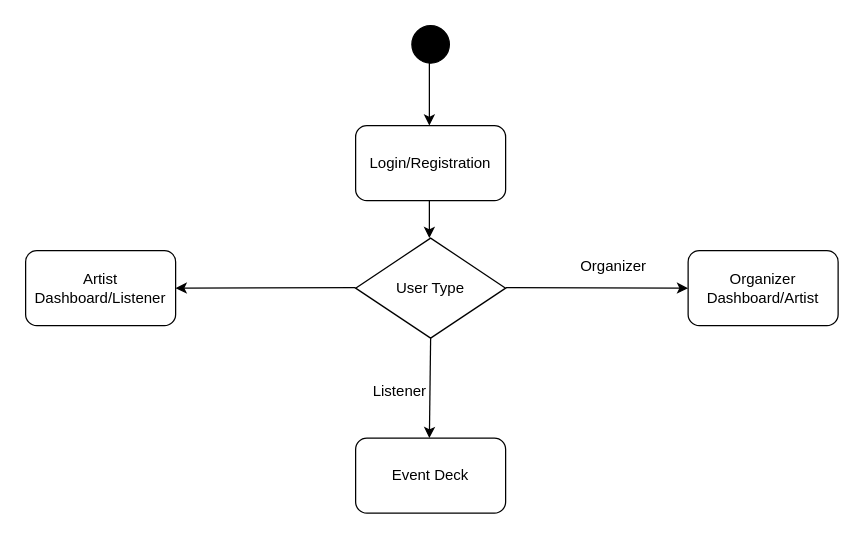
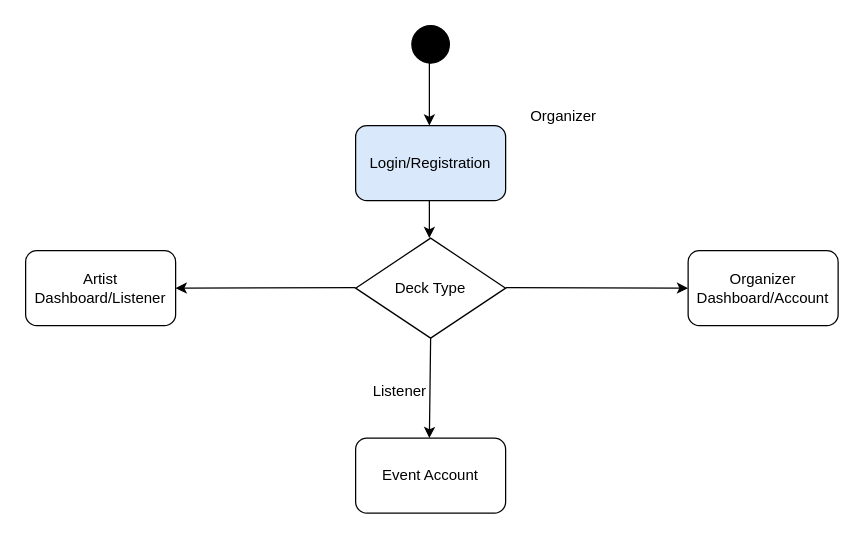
  <mxCell id="0" />
  <mxCell id="1" parent="0" />
  <mxCell id="2" value="" style="ellipse;whiteSpace=wrap;html=1;aspect=fixed;fillColor=#000000;" vertex="1" parent="1"><mxGeometry x="329" y="20" width="30" height="30" as="geometry" /></mxCell>
  <mxCell id="3" value="" style="endArrow=classic;html=1;rounded=0;" edge="1" parent="1"><mxGeometry width="50" height="50" relative="1" as="geometry"><mxPoint x="343" y="20" as="sourcePoint" /><mxPoint x="343" y="100" as="targetPoint" /><Array as="points"><mxPoint x="343" y="50" /></Array></mxGeometry></mxCell>
- <mxCell id="4" value="Login/Registration" style="rounded=1;whiteSpace=wrap;html=1;" vertex="1" parent="1"><mxGeometry x="284" y="100" width="120" height="60" as="geometry" /></mxCell>
+ <mxCell id="4" value="Login/Registration" style="rounded=1;whiteSpace=wrap;html=1;fillColor=#dae8fc;" vertex="1" parent="1"><mxGeometry x="284" y="100" width="120" height="60" as="geometry" /></mxCell>
  <mxCell id="5" value="" style="endArrow=classic;html=1;rounded=0;" edge="1" parent="1"><mxGeometry width="50" height="50" relative="1" as="geometry"><mxPoint x="343" y="160" as="sourcePoint" /><mxPoint x="343" y="190" as="targetPoint" /></mxGeometry></mxCell>
- <mxCell id="6" value="User Type" style="rhombus;whiteSpace=wrap;html=1;" vertex="1" parent="1"><mxGeometry x="284" y="190" width="120" height="80" as="geometry" /></mxCell>
+ <mxCell id="6" value="Deck Type" style="rhombus;whiteSpace=wrap;html=1;" vertex="1" parent="1"><mxGeometry x="284" y="190" width="120" height="80" as="geometry" /></mxCell>
  <mxCell id="7" value="" style="endArrow=classic;html=1;rounded=0;" edge="1" parent="1"><mxGeometry width="50" height="50" relative="1" as="geometry"><mxPoint x="284" y="229.5" as="sourcePoint" /><mxPoint x="140" y="230" as="targetPoint" /></mxGeometry></mxCell>
  <mxCell id="8" value="" style="endArrow=classic;html=1;rounded=0;" edge="1" parent="1"><mxGeometry width="50" height="50" relative="1" as="geometry"><mxPoint x="404" y="229.5" as="sourcePoint" /><mxPoint x="550" y="230" as="targetPoint" /></mxGeometry></mxCell>
- <mxCell id="9" value="Organizer" style="text;html=1;align=center;verticalAlign=middle;resizable=0;points=[];autosize=1;strokeColor=none;fillColor=none;" vertex="1" parent="1"><mxGeometry x="450" y="198" width="80" height="30" as="geometry" /></mxCell>
+ <mxCell id="9" value="Organizer" style="text;html=1;align=center;verticalAlign=middle;resizable=0;points=[];autosize=1;strokeColor=none;fillColor=none;" vertex="1" parent="1"><mxGeometry x="410" y="78" width="80" height="30" as="geometry" /></mxCell>
  <mxCell id="10" value="" style="endArrow=classic;html=1;rounded=0;" edge="1" parent="1"><mxGeometry width="50" height="50" relative="1" as="geometry"><mxPoint x="344" y="270" as="sourcePoint" /><mxPoint x="343" y="350" as="targetPoint" /></mxGeometry></mxCell>
  <mxCell id="11" value="Listener" style="text;html=1;align=center;verticalAlign=middle;resizable=0;points=[];autosize=1;strokeColor=none;fillColor=none;" vertex="1" parent="1"><mxGeometry x="284" y="298" width="70" height="30" as="geometry" /></mxCell>
  <mxCell id="12" value="Artist Dashboard/Listener" style="rounded=1;whiteSpace=wrap;html=1;" vertex="1" parent="1"><mxGeometry x="20" y="200" width="120" height="60" as="geometry" /></mxCell>
- <mxCell id="13" value="Event Deck" style="rounded=1;whiteSpace=wrap;html=1;" vertex="1" parent="1"><mxGeometry x="284" y="350" width="120" height="60" as="geometry" /></mxCell>
- <mxCell id="14" value="Organizer Dashboard/Artist" style="rounded=1;whiteSpace=wrap;html=1;" vertex="1" parent="1"><mxGeometry x="550" y="200" width="120" height="60" as="geometry" /></mxCell>
+ <mxCell id="13" value="Event Account" style="rounded=1;whiteSpace=wrap;html=1;" vertex="1" parent="1"><mxGeometry x="284" y="350" width="120" height="60" as="geometry" /></mxCell>
+ <mxCell id="14" value="Organizer Dashboard/Account" style="rounded=1;whiteSpace=wrap;html=1;" vertex="1" parent="1"><mxGeometry x="550" y="200" width="120" height="60" as="geometry" /></mxCell>
